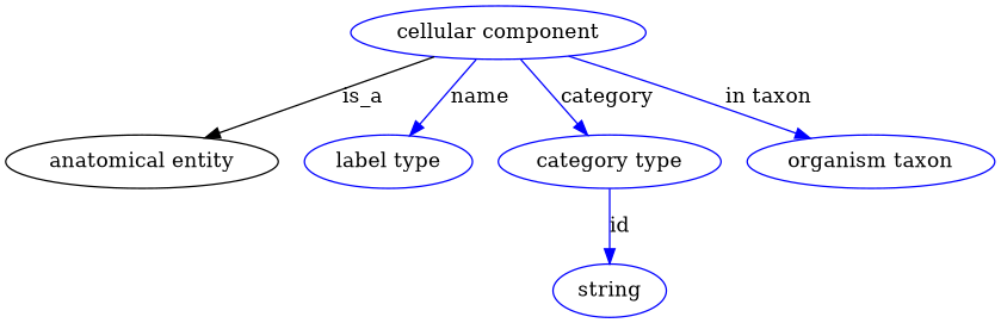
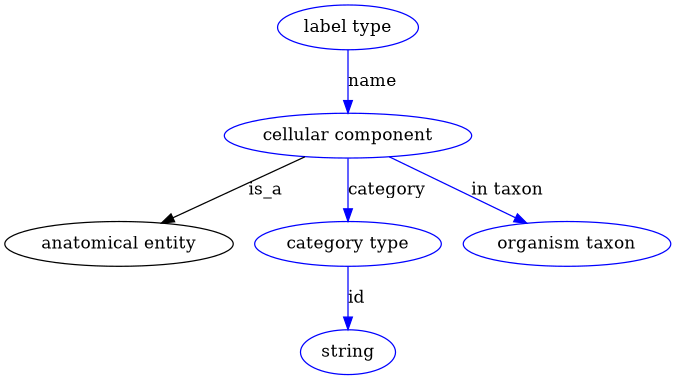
  digraph {
    node [color=blue]
    edge [color=blue style=solid]
    n1 [height=0.5 label="cellular component" width=2.2026]
    "anatomical entity" [height=0.5 width=2.004 color=""]
    n3 [height=0.5 label="label type" width=1.2638]
    n4 [height=0.5 label="category type" width=1.6249]
    n5 [height=0.5 label="organism taxon" width=1.8234]
    n6 [height=0.5 label=string width=0.84854]
    n1 -> "anatomical entity" [label=is_a color="" style=""]
-   n1 -> n3 [label=name]
+   n3 -> n1 [label=name]
    n1 -> n4 [label=category]
    n1 -> n5 [label="in taxon"]
    n4 -> n6 [label=id]
  }
